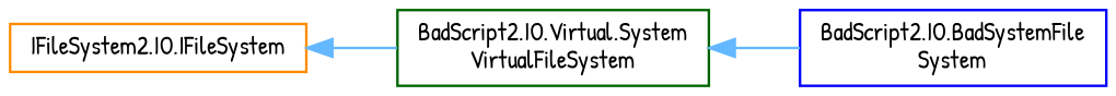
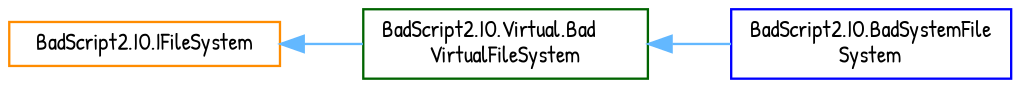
  digraph {
    fontname="Patrick Hand"
    rankdir=LR
    node [fillcolor=white fontname="Patrick Hand" fontsize=10 shape=box style=filled]
    edge [color=steelblue1 dir=back fontname="Patrick Hand" fontsize=10 labelfontname=Helvetica labelfontsize=10 style=solid]
-   n1 [color=darkorange height=0.2 label="IFileSystem2.IO.IFileSystem" width=0.4]
-   n2 [color=darkgreen height=0.2 label="BadScript2.IO.Virtual.System\lVirtualFileSystem" width=0.4]
+   n1 [color=darkorange height=0.2 label="BadScript2.IO.IFileSystem" width=0.4]
+   n2 [color=darkgreen height=0.2 label="BadScript2.IO.Virtual.Bad\lVirtualFileSystem" width=0.4]
    n3 [color=blue height=0.2 label="BadScript2.IO.BadSystemFile\lSystem" width=0.4]
    n1 -> n2
    n2 -> n3
  }
